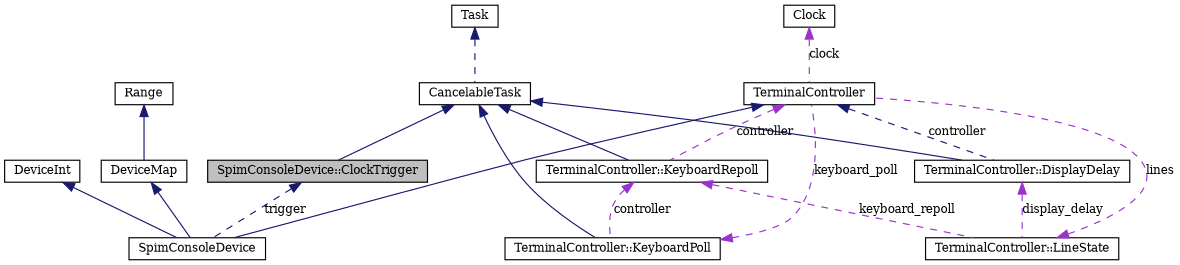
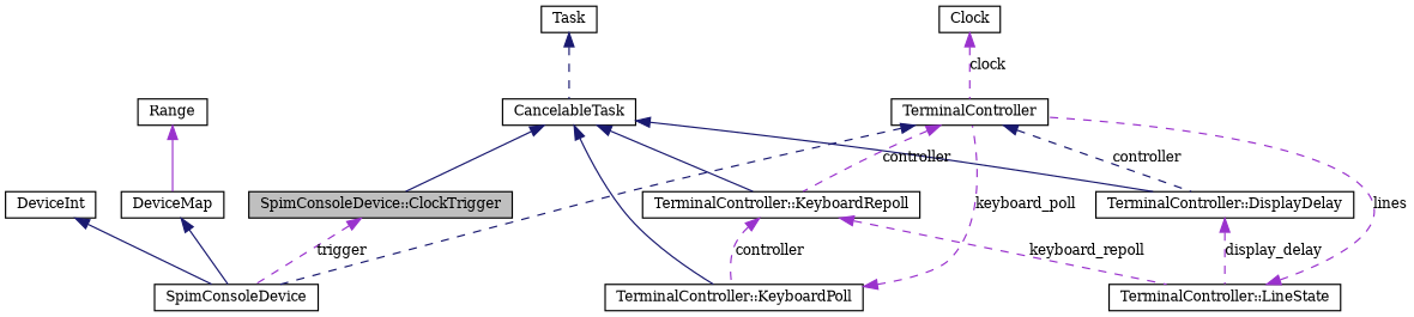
  digraph {
    fontname="DejaVu Serif"
    node [color=black fillcolor=white fontname="DejaVu Serif" fontsize=10 shape=record style=filled]
    edge [color=midnightblue dir=back fontname="DejaVu Serif" fontsize=10 labelfontname=FreeSans labelfontsize=10 style=dashed]
    n1 [fillcolor=grey75 fontcolor=black height=0.2 label="SpimConsoleDevice::ClockTrigger" width=0.4]
    n2 [height=0.2 label=SpimConsoleDevice width=0.4]
    n3 [height=0.2 label=CancelableTask width=0.4]
    n4 [height=0.2 label="TerminalController::KeyboardPoll" width=0.4]
    n5 [height=0.2 label="TerminalController::KeyboardRepoll" width=0.4]
    n6 [height=0.2 label="TerminalController::DisplayDelay" width=0.4]
    n7 [height=0.2 label=TerminalController width=0.4]
    n8 [height=0.2 label="TerminalController::LineState" width=0.4]
    n9 [height=0.2 label=Task width=0.4]
    n10 [height=0.2 label=Clock width=0.4]
    n11 [height=0.2 label=DeviceMap width=0.4]
    n12 [height=0.2 label=Range width=0.4]
    n13 [height=0.2 label=DeviceInt width=0.4]
-   n1 -> n2 [label=trigger]
+   n1 -> n2 [color=darkorchid3 label=trigger]
    n3 -> n1 [style=solid]
    n3 -> n4 [style=solid]
    n3 -> n5 [style=solid]
    n3 -> n6 [style=solid]
    n4 -> n7 [color=darkorchid3 label=keyboard_poll]
    n5 -> n4 [color=darkorchid3 label=controller]
    n5 -> n8 [color=darkorchid3 label=keyboard_repoll]
    n6 -> n8 [color=darkorchid3 label=display_delay]
-   n7 -> n2 [style=solid]
+   n7 -> n2
    n7 -> n5 [color=darkorchid3 label=controller]
    n7 -> n6 [label=controller]
    n8 -> n7 [color=darkorchid3 label=lines]
    n9 -> n3
    n10 -> n7 [color=darkorchid3 label=clock]
    n11 -> n2 [style=solid]
-   n12 -> n11 [style=solid]
+   n12 -> n11 [color=darkorchid3 style=solid]
    n13 -> n2 [style=solid]
  }
